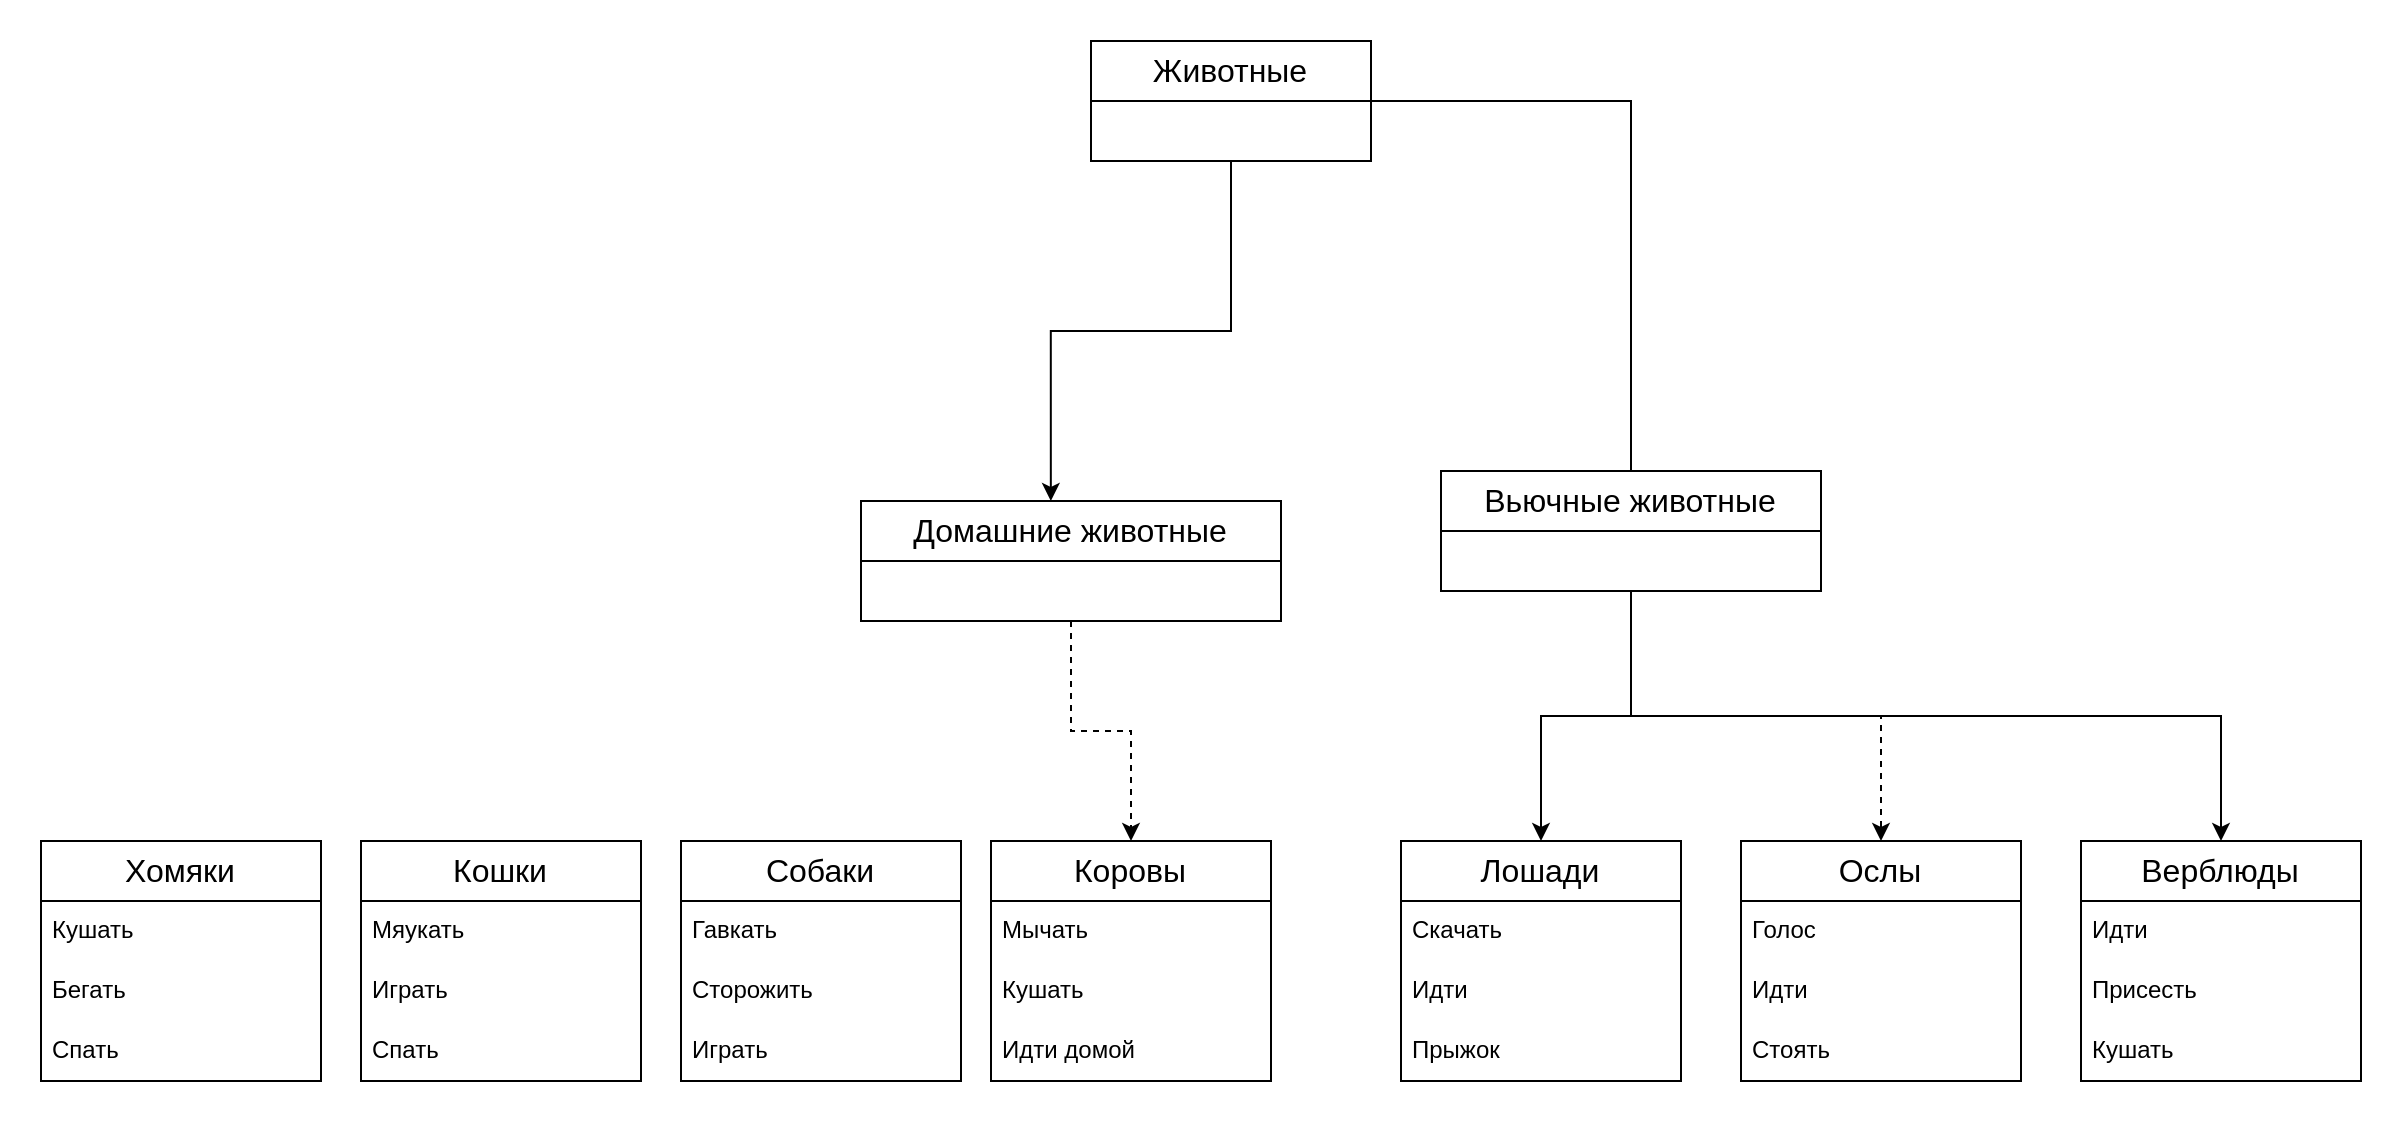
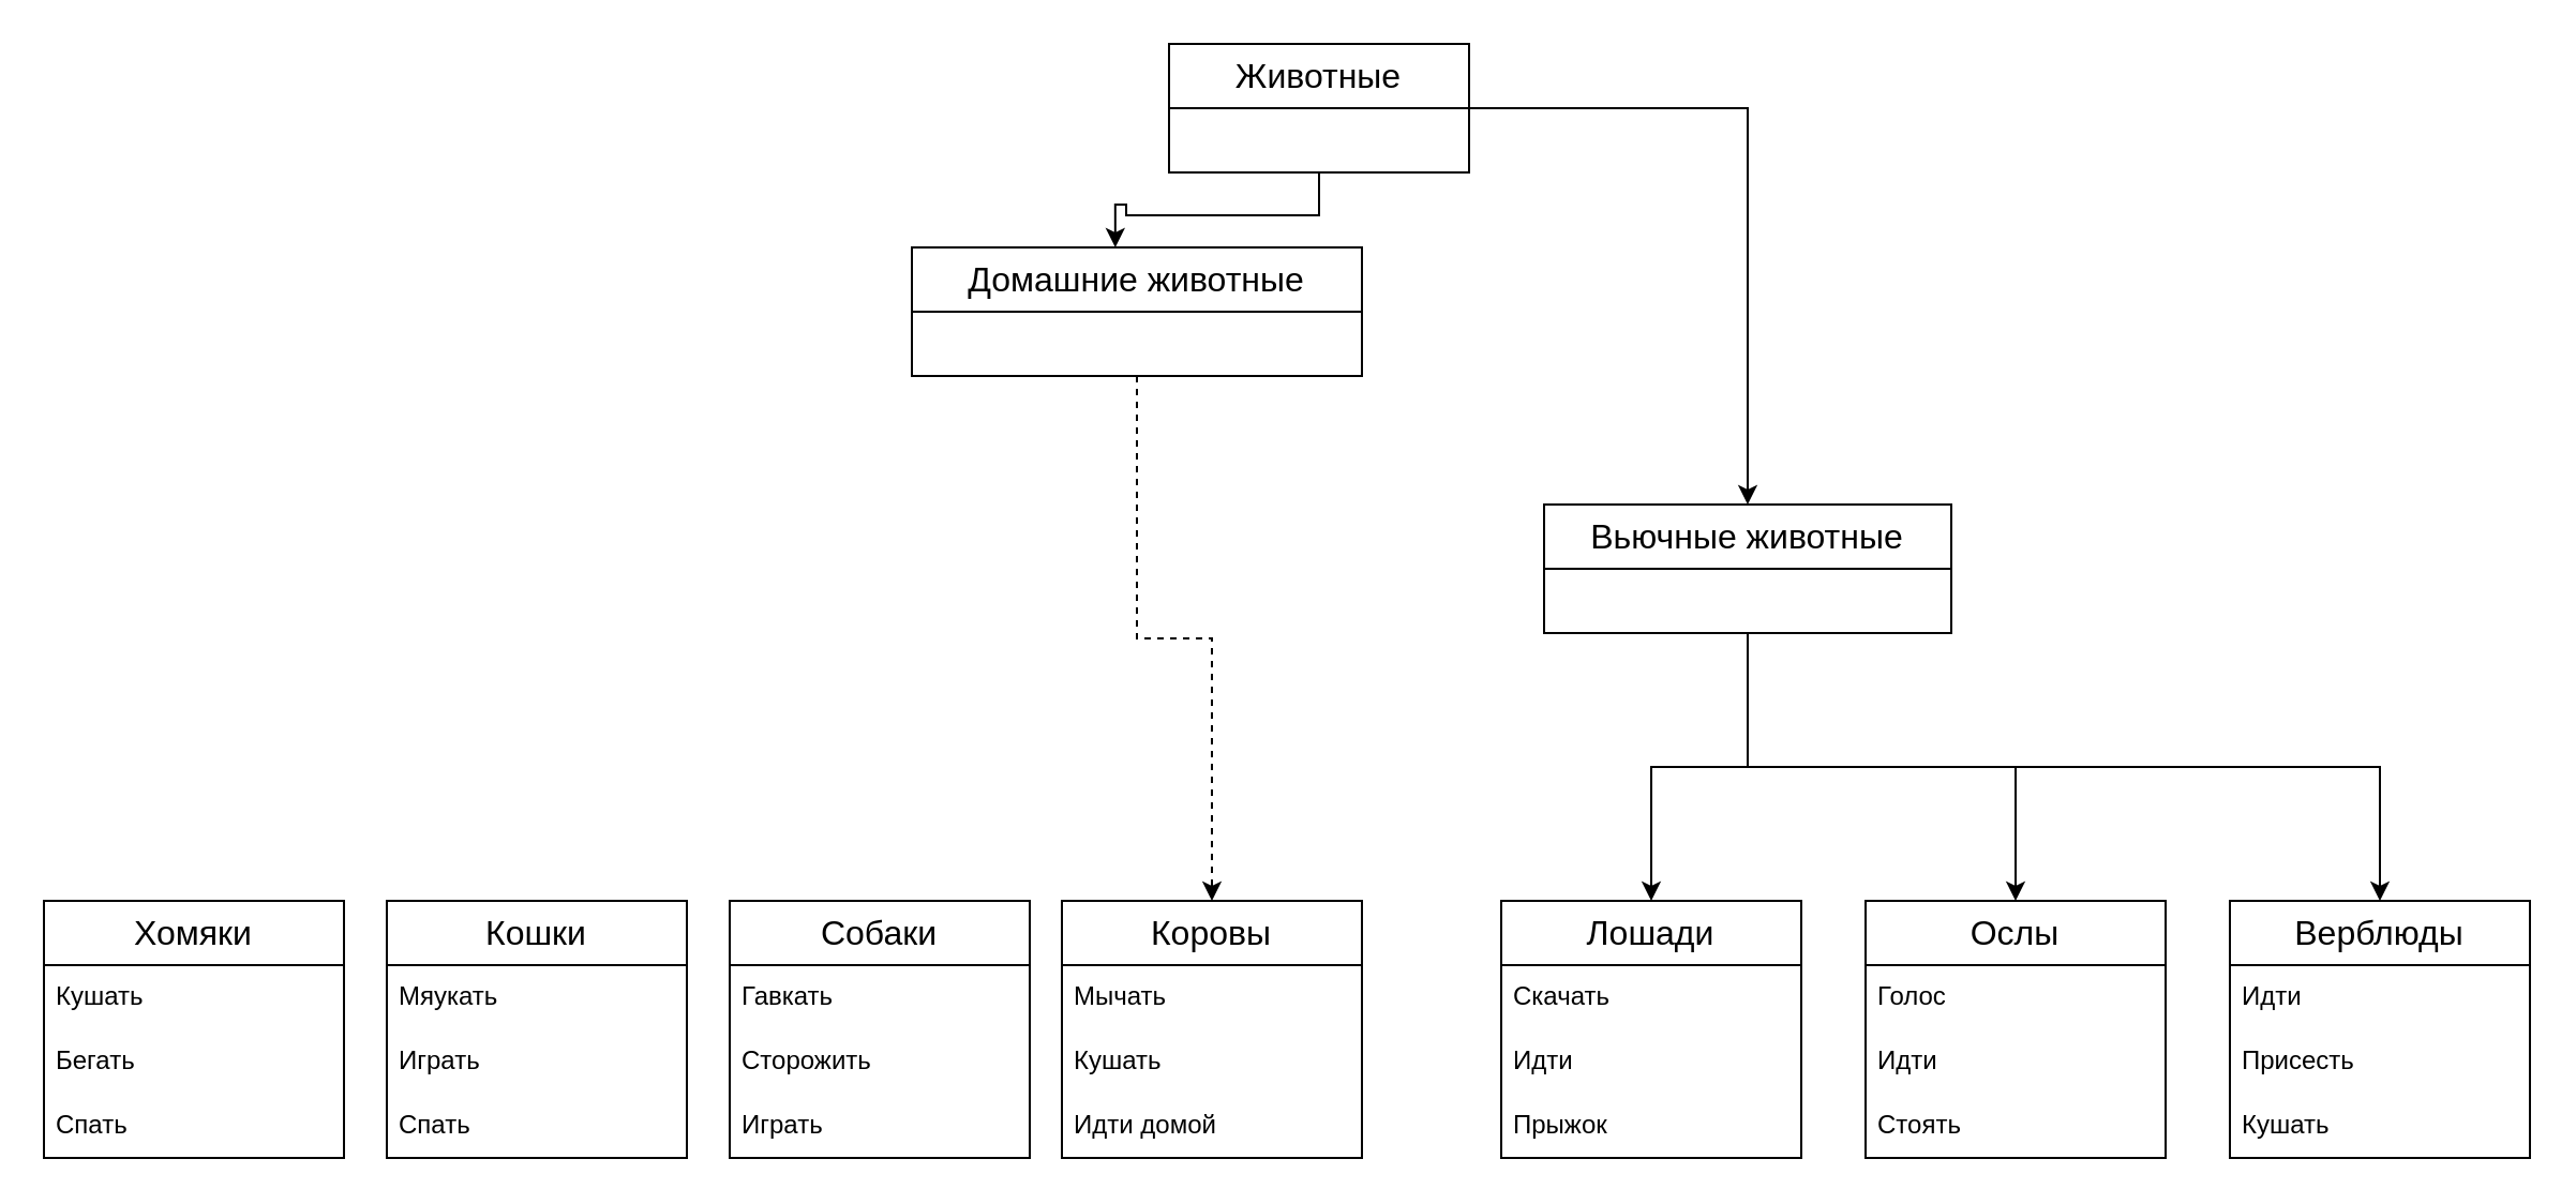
  <mxCell id="0" />
  <mxCell id="1" parent="0" />
- <mxCell id="2" value="" style="edgeStyle=orthogonalEdgeStyle;rounded=0;orthogonalLoop=1;jettySize=auto;html=1;entryX=0.5;entryY=0;entryDx=0;entryDy=0;endArrow=none;" edge="1" parent="1" source="4" target="10"><mxGeometry relative="1" as="geometry"><mxPoint x="820" y="15" as="targetPoint" /></mxGeometry></mxCell>
+ <mxCell id="2" value="" style="edgeStyle=orthogonalEdgeStyle;rounded=0;orthogonalLoop=1;jettySize=auto;html=1;entryX=0.5;entryY=0;entryDx=0;entryDy=0;" edge="1" parent="1" source="4" target="10"><mxGeometry relative="1" as="geometry"><mxPoint x="820" y="15" as="targetPoint" /></mxGeometry></mxCell>
  <mxCell id="3" value="" style="edgeStyle=orthogonalEdgeStyle;rounded=0;orthogonalLoop=1;jettySize=auto;html=1;entryX=0.452;entryY=0;entryDx=0;entryDy=0;entryPerimeter=0;" edge="1" parent="1" source="4" target="6"><mxGeometry relative="1" as="geometry"><mxPoint x="520" y="15" as="targetPoint" /></mxGeometry></mxCell>
  <mxCell id="4" value="&lt;font style=&quot;font-size: 16px;&quot;&gt;Животные&lt;/font&gt;" style="swimlane;fontStyle=0;childLayout=stackLayout;horizontal=1;startSize=30;horizontalStack=0;resizeParent=1;resizeParentMax=0;resizeLast=0;collapsible=1;marginBottom=0;whiteSpace=wrap;html=1;" vertex="1" parent="1"><mxGeometry x="545" y="20" width="140" height="60" as="geometry" /></mxCell>
  <mxCell id="5" value="" style="edgeStyle=orthogonalEdgeStyle;rounded=0;orthogonalLoop=1;jettySize=auto;html=1;entryX=0.5;entryY=0;entryDx=0;entryDy=0;dashed=1;" edge="1" parent="1" source="6" target="19"><mxGeometry relative="1" as="geometry"><mxPoint x="720" y="175" as="targetPoint" /></mxGeometry></mxCell>
- <mxCell id="6" value="&lt;font style=&quot;font-size: 16px;&quot;&gt;Домашние животные&lt;/font&gt;" style="swimlane;fontStyle=0;childLayout=stackLayout;horizontal=1;startSize=30;horizontalStack=0;resizeParent=1;resizeParentMax=0;resizeLast=0;collapsible=1;marginBottom=0;whiteSpace=wrap;html=1;" vertex="1" parent="1"><mxGeometry x="430" y="250" width="210" height="60" as="geometry" /></mxCell>
+ <mxCell id="6" value="&lt;font style=&quot;font-size: 16px;&quot;&gt;Домашние животные&lt;/font&gt;" style="swimlane;fontStyle=0;childLayout=stackLayout;horizontal=1;startSize=30;horizontalStack=0;resizeParent=1;resizeParentMax=0;resizeLast=0;collapsible=1;marginBottom=0;whiteSpace=wrap;html=1;" vertex="1" parent="1"><mxGeometry x="425" y="115" width="210" height="60" as="geometry" /></mxCell>
  <mxCell id="7" value="" style="edgeStyle=orthogonalEdgeStyle;rounded=0;orthogonalLoop=1;jettySize=auto;html=1;entryX=0.5;entryY=0;entryDx=0;entryDy=0;" edge="1" parent="1" source="10" target="23"><mxGeometry relative="1" as="geometry"><mxPoint x="815" y="285" as="targetPoint" /></mxGeometry></mxCell>
- <mxCell id="8" value="" style="edgeStyle=orthogonalEdgeStyle;rounded=0;orthogonalLoop=1;jettySize=auto;html=1;entryX=0.5;entryY=0;entryDx=0;entryDy=0;dashed=1;" edge="1" parent="1" source="10" target="27"><mxGeometry relative="1" as="geometry"><mxPoint x="990" y="145" as="targetPoint" /></mxGeometry></mxCell>
+ <mxCell id="8" value="" style="edgeStyle=orthogonalEdgeStyle;rounded=0;orthogonalLoop=1;jettySize=auto;html=1;entryX=0.5;entryY=0;entryDx=0;entryDy=0;" edge="1" parent="1" source="10" target="27"><mxGeometry relative="1" as="geometry"><mxPoint x="990" y="145" as="targetPoint" /></mxGeometry></mxCell>
  <mxCell id="9" value="" style="edgeStyle=orthogonalEdgeStyle;rounded=0;orthogonalLoop=1;jettySize=auto;html=1;entryX=0.5;entryY=0;entryDx=0;entryDy=0;exitX=0.5;exitY=1;exitDx=0;exitDy=0;" edge="1" parent="1" source="10" target="35"><mxGeometry relative="1" as="geometry"><mxPoint x="990" y="145" as="targetPoint" /></mxGeometry></mxCell>
  <mxCell id="10" value="&lt;font style=&quot;font-size: 16px;&quot;&gt;Вьючные животные&lt;/font&gt;" style="swimlane;fontStyle=0;childLayout=stackLayout;horizontal=1;startSize=30;horizontalStack=0;resizeParent=1;resizeParentMax=0;resizeLast=0;collapsible=1;marginBottom=0;whiteSpace=wrap;html=1;" vertex="1" parent="1"><mxGeometry x="720" y="235" width="190" height="60" as="geometry" /></mxCell>
  <mxCell id="11" value="&lt;font style=&quot;font-size: 16px;&quot;&gt;Кошки&lt;/font&gt;" style="swimlane;fontStyle=0;childLayout=stackLayout;horizontal=1;startSize=30;horizontalStack=0;resizeParent=1;resizeParentMax=0;resizeLast=0;collapsible=1;marginBottom=0;whiteSpace=wrap;html=1;" vertex="1" parent="1"><mxGeometry x="180" y="420" width="140" height="120" as="geometry" /></mxCell>
  <mxCell id="12" value="Мяукать" style="text;strokeColor=none;fillColor=none;align=left;verticalAlign=middle;spacingLeft=4;spacingRight=4;overflow=hidden;points=[[0,0.5],[1,0.5]];portConstraint=eastwest;rotatable=0;whiteSpace=wrap;html=1;" vertex="1" parent="11"><mxGeometry y="30" width="140" height="30" as="geometry" /></mxCell>
  <mxCell id="13" value="Играть" style="text;strokeColor=none;fillColor=none;align=left;verticalAlign=middle;spacingLeft=4;spacingRight=4;overflow=hidden;points=[[0,0.5],[1,0.5]];portConstraint=eastwest;rotatable=0;whiteSpace=wrap;html=1;" vertex="1" parent="11"><mxGeometry y="60" width="140" height="30" as="geometry" /></mxCell>
  <mxCell id="14" value="Спать" style="text;strokeColor=none;fillColor=none;align=left;verticalAlign=middle;spacingLeft=4;spacingRight=4;overflow=hidden;points=[[0,0.5],[1,0.5]];portConstraint=eastwest;rotatable=0;whiteSpace=wrap;html=1;" vertex="1" parent="11"><mxGeometry y="90" width="140" height="30" as="geometry" /></mxCell>
  <mxCell id="15" value="&lt;font style=&quot;font-size: 16px;&quot;&gt;Собаки&lt;/font&gt;" style="swimlane;fontStyle=0;childLayout=stackLayout;horizontal=1;startSize=30;horizontalStack=0;resizeParent=1;resizeParentMax=0;resizeLast=0;collapsible=1;marginBottom=0;whiteSpace=wrap;html=1;" vertex="1" parent="1"><mxGeometry x="340" y="420" width="140" height="120" as="geometry" /></mxCell>
  <mxCell id="16" value="Гавкать" style="text;strokeColor=none;fillColor=none;align=left;verticalAlign=middle;spacingLeft=4;spacingRight=4;overflow=hidden;points=[[0,0.5],[1,0.5]];portConstraint=eastwest;rotatable=0;whiteSpace=wrap;html=1;" vertex="1" parent="15"><mxGeometry y="30" width="140" height="30" as="geometry" /></mxCell>
  <mxCell id="17" value="Сторожить" style="text;strokeColor=none;fillColor=none;align=left;verticalAlign=middle;spacingLeft=4;spacingRight=4;overflow=hidden;points=[[0,0.5],[1,0.5]];portConstraint=eastwest;rotatable=0;whiteSpace=wrap;html=1;" vertex="1" parent="15"><mxGeometry y="60" width="140" height="30" as="geometry" /></mxCell>
  <mxCell id="18" value="Играть" style="text;strokeColor=none;fillColor=none;align=left;verticalAlign=middle;spacingLeft=4;spacingRight=4;overflow=hidden;points=[[0,0.5],[1,0.5]];portConstraint=eastwest;rotatable=0;whiteSpace=wrap;html=1;" vertex="1" parent="15"><mxGeometry y="90" width="140" height="30" as="geometry" /></mxCell>
  <mxCell id="19" value="&lt;font style=&quot;font-size: 16px;&quot;&gt;Коровы&lt;/font&gt;" style="swimlane;fontStyle=0;childLayout=stackLayout;horizontal=1;startSize=30;horizontalStack=0;resizeParent=1;resizeParentMax=0;resizeLast=0;collapsible=1;marginBottom=0;whiteSpace=wrap;html=1;" vertex="1" parent="1"><mxGeometry x="495" y="420" width="140" height="120" as="geometry" /></mxCell>
  <mxCell id="20" value="Мычать" style="text;strokeColor=none;fillColor=none;align=left;verticalAlign=middle;spacingLeft=4;spacingRight=4;overflow=hidden;points=[[0,0.5],[1,0.5]];portConstraint=eastwest;rotatable=0;whiteSpace=wrap;html=1;" vertex="1" parent="19"><mxGeometry y="30" width="140" height="30" as="geometry" /></mxCell>
  <mxCell id="21" value="Кушать" style="text;strokeColor=none;fillColor=none;align=left;verticalAlign=middle;spacingLeft=4;spacingRight=4;overflow=hidden;points=[[0,0.5],[1,0.5]];portConstraint=eastwest;rotatable=0;whiteSpace=wrap;html=1;" vertex="1" parent="19"><mxGeometry y="60" width="140" height="30" as="geometry" /></mxCell>
  <mxCell id="22" value="Идти домой" style="text;strokeColor=none;fillColor=none;align=left;verticalAlign=middle;spacingLeft=4;spacingRight=4;overflow=hidden;points=[[0,0.5],[1,0.5]];portConstraint=eastwest;rotatable=0;whiteSpace=wrap;html=1;" vertex="1" parent="19"><mxGeometry y="90" width="140" height="30" as="geometry" /></mxCell>
  <mxCell id="23" value="&lt;font style=&quot;font-size: 16px;&quot;&gt;Лошади&lt;/font&gt;" style="swimlane;fontStyle=0;childLayout=stackLayout;horizontal=1;startSize=30;horizontalStack=0;resizeParent=1;resizeParentMax=0;resizeLast=0;collapsible=1;marginBottom=0;whiteSpace=wrap;html=1;" vertex="1" parent="1"><mxGeometry x="700" y="420" width="140" height="120" as="geometry" /></mxCell>
  <mxCell id="24" value="Скачать" style="text;strokeColor=none;fillColor=none;align=left;verticalAlign=middle;spacingLeft=4;spacingRight=4;overflow=hidden;points=[[0,0.5],[1,0.5]];portConstraint=eastwest;rotatable=0;whiteSpace=wrap;html=1;" vertex="1" parent="23"><mxGeometry y="30" width="140" height="30" as="geometry" /></mxCell>
  <mxCell id="25" value="Идти" style="text;strokeColor=none;fillColor=none;align=left;verticalAlign=middle;spacingLeft=4;spacingRight=4;overflow=hidden;points=[[0,0.5],[1,0.5]];portConstraint=eastwest;rotatable=0;whiteSpace=wrap;html=1;" vertex="1" parent="23"><mxGeometry y="60" width="140" height="30" as="geometry" /></mxCell>
  <mxCell id="26" value="Прыжок" style="text;strokeColor=none;fillColor=none;align=left;verticalAlign=middle;spacingLeft=4;spacingRight=4;overflow=hidden;points=[[0,0.5],[1,0.5]];portConstraint=eastwest;rotatable=0;whiteSpace=wrap;html=1;" vertex="1" parent="23"><mxGeometry y="90" width="140" height="30" as="geometry" /></mxCell>
  <mxCell id="27" value="&lt;font style=&quot;font-size: 16px;&quot;&gt;Ослы&lt;/font&gt;" style="swimlane;fontStyle=0;childLayout=stackLayout;horizontal=1;startSize=30;horizontalStack=0;resizeParent=1;resizeParentMax=0;resizeLast=0;collapsible=1;marginBottom=0;whiteSpace=wrap;html=1;" vertex="1" parent="1"><mxGeometry x="870" y="420" width="140" height="120" as="geometry" /></mxCell>
  <mxCell id="28" value="Голос" style="text;strokeColor=none;fillColor=none;align=left;verticalAlign=middle;spacingLeft=4;spacingRight=4;overflow=hidden;points=[[0,0.5],[1,0.5]];portConstraint=eastwest;rotatable=0;whiteSpace=wrap;html=1;" vertex="1" parent="27"><mxGeometry y="30" width="140" height="30" as="geometry" /></mxCell>
  <mxCell id="29" value="Идти" style="text;strokeColor=none;fillColor=none;align=left;verticalAlign=middle;spacingLeft=4;spacingRight=4;overflow=hidden;points=[[0,0.5],[1,0.5]];portConstraint=eastwest;rotatable=0;whiteSpace=wrap;html=1;" vertex="1" parent="27"><mxGeometry y="60" width="140" height="30" as="geometry" /></mxCell>
  <mxCell id="30" value="Стоять" style="text;strokeColor=none;fillColor=none;align=left;verticalAlign=middle;spacingLeft=4;spacingRight=4;overflow=hidden;points=[[0,0.5],[1,0.5]];portConstraint=eastwest;rotatable=0;whiteSpace=wrap;html=1;" vertex="1" parent="27"><mxGeometry y="90" width="140" height="30" as="geometry" /></mxCell>
  <mxCell id="31" value="&lt;font style=&quot;font-size: 16px;&quot;&gt;Хомяки&lt;/font&gt;" style="swimlane;fontStyle=0;childLayout=stackLayout;horizontal=1;startSize=30;horizontalStack=0;resizeParent=1;resizeParentMax=0;resizeLast=0;collapsible=1;marginBottom=0;whiteSpace=wrap;html=1;" vertex="1" parent="1"><mxGeometry x="20" y="420" width="140" height="120" as="geometry" /></mxCell>
  <mxCell id="32" value="Кушать" style="text;strokeColor=none;fillColor=none;align=left;verticalAlign=middle;spacingLeft=4;spacingRight=4;overflow=hidden;points=[[0,0.5],[1,0.5]];portConstraint=eastwest;rotatable=0;whiteSpace=wrap;html=1;" vertex="1" parent="31"><mxGeometry y="30" width="140" height="30" as="geometry" /></mxCell>
  <mxCell id="33" value="Бегать" style="text;strokeColor=none;fillColor=none;align=left;verticalAlign=middle;spacingLeft=4;spacingRight=4;overflow=hidden;points=[[0,0.5],[1,0.5]];portConstraint=eastwest;rotatable=0;whiteSpace=wrap;html=1;" vertex="1" parent="31"><mxGeometry y="60" width="140" height="30" as="geometry" /></mxCell>
  <mxCell id="34" value="Спать" style="text;strokeColor=none;fillColor=none;align=left;verticalAlign=middle;spacingLeft=4;spacingRight=4;overflow=hidden;points=[[0,0.5],[1,0.5]];portConstraint=eastwest;rotatable=0;whiteSpace=wrap;html=1;" vertex="1" parent="31"><mxGeometry y="90" width="140" height="30" as="geometry" /></mxCell>
  <mxCell id="35" value="&lt;font style=&quot;font-size: 16px;&quot;&gt;Верблюды&lt;/font&gt;" style="swimlane;fontStyle=0;childLayout=stackLayout;horizontal=1;startSize=30;horizontalStack=0;resizeParent=1;resizeParentMax=0;resizeLast=0;collapsible=1;marginBottom=0;whiteSpace=wrap;html=1;" vertex="1" parent="1"><mxGeometry x="1040" y="420" width="140" height="120" as="geometry" /></mxCell>
  <mxCell id="36" value="Идти" style="text;strokeColor=none;fillColor=none;align=left;verticalAlign=middle;spacingLeft=4;spacingRight=4;overflow=hidden;points=[[0,0.5],[1,0.5]];portConstraint=eastwest;rotatable=0;whiteSpace=wrap;html=1;" vertex="1" parent="35"><mxGeometry y="30" width="140" height="30" as="geometry" /></mxCell>
  <mxCell id="37" value="Присесть" style="text;strokeColor=none;fillColor=none;align=left;verticalAlign=middle;spacingLeft=4;spacingRight=4;overflow=hidden;points=[[0,0.5],[1,0.5]];portConstraint=eastwest;rotatable=0;whiteSpace=wrap;html=1;" vertex="1" parent="35"><mxGeometry y="60" width="140" height="30" as="geometry" /></mxCell>
  <mxCell id="38" value="Кушать" style="text;strokeColor=none;fillColor=none;align=left;verticalAlign=middle;spacingLeft=4;spacingRight=4;overflow=hidden;points=[[0,0.5],[1,0.5]];portConstraint=eastwest;rotatable=0;whiteSpace=wrap;html=1;" vertex="1" parent="35"><mxGeometry y="90" width="140" height="30" as="geometry" /></mxCell>
